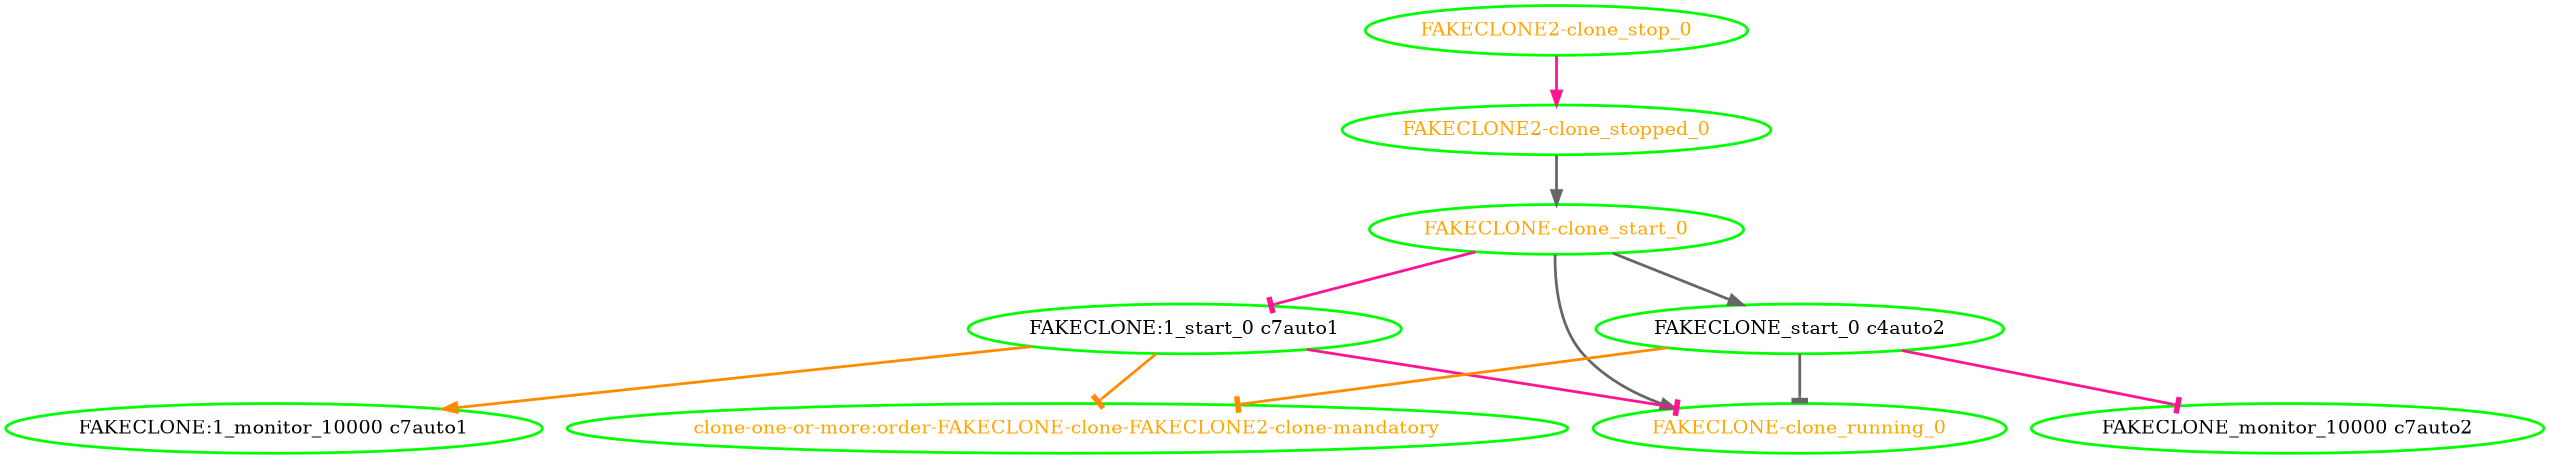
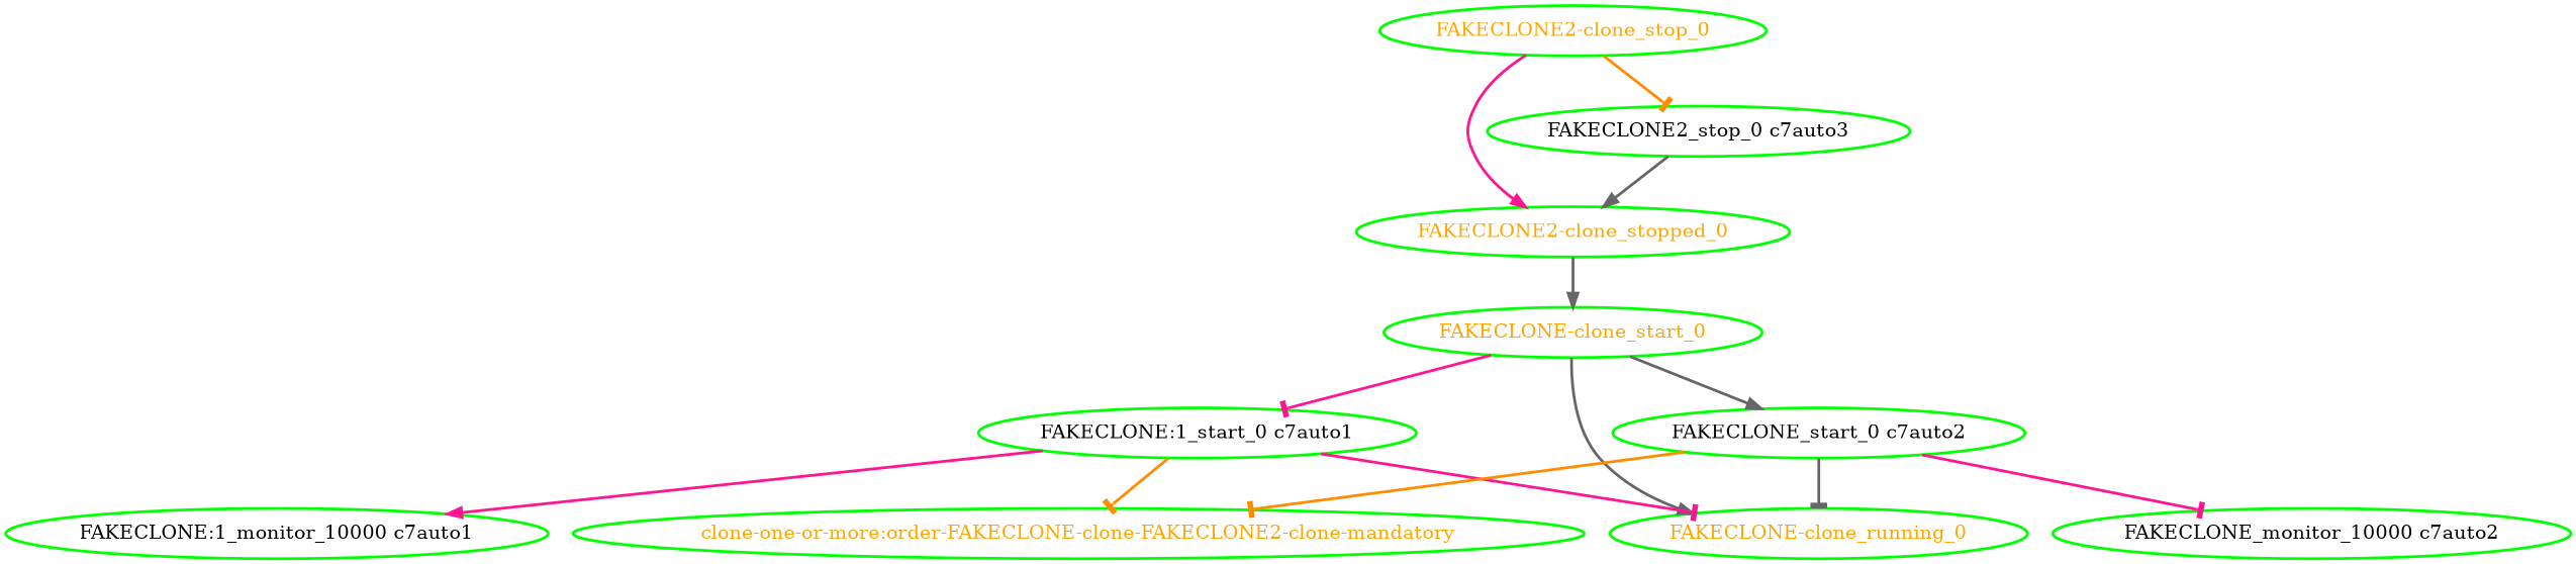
  digraph {
    node [color=green fontcolor=orange style=bold]
    edge [arrowhead=tee color=gray40 style=bold]
    "FAKECLONE-clone_start_0"
    "FAKECLONE-clone_running_0"
    "FAKECLONE:1_start_0 c7auto1" [fontcolor=black]
-   "FAKECLONE_start_0 c7auto2" [fontcolor=black label="FAKECLONE_start_0 c4auto2"]
+   "FAKECLONE_start_0 c7auto2" [fontcolor=black]
    "FAKECLONE:1_monitor_10000 c7auto1" [fontcolor=black]
    "clone-one-or-more:order-FAKECLONE-clone-FAKECLONE2-clone-mandatory"
    "FAKECLONE_monitor_10000 c7auto2" [fontcolor=black]
    "FAKECLONE2-clone_stop_0"
    "FAKECLONE2-clone_stopped_0"
+   "FAKECLONE2_stop_0 c7auto3" [fontcolor=black]
    "FAKECLONE-clone_start_0" -> "FAKECLONE-clone_running_0" [arrowhead=normal]
    "FAKECLONE-clone_start_0" -> "FAKECLONE:1_start_0 c7auto1" [color=deeppink]
    "FAKECLONE-clone_start_0" -> "FAKECLONE_start_0 c7auto2" [arrowhead=normal]
    "FAKECLONE:1_start_0 c7auto1" -> "FAKECLONE-clone_running_0" [color=deeppink]
-   "FAKECLONE:1_start_0 c7auto1" -> "FAKECLONE:1_monitor_10000 c7auto1" [arrowhead=normal color=darkorange]
+   "FAKECLONE:1_start_0 c7auto1" -> "FAKECLONE:1_monitor_10000 c7auto1" [arrowhead=normal color=deeppink]
    "FAKECLONE:1_start_0 c7auto1" -> "clone-one-or-more:order-FAKECLONE-clone-FAKECLONE2-clone-mandatory" [color=darkorange]
    "FAKECLONE_start_0 c7auto2" -> "FAKECLONE-clone_running_0"
    "FAKECLONE_start_0 c7auto2" -> "clone-one-or-more:order-FAKECLONE-clone-FAKECLONE2-clone-mandatory" [color=darkorange]
    "FAKECLONE_start_0 c7auto2" -> "FAKECLONE_monitor_10000 c7auto2" [color=deeppink]
    "FAKECLONE2-clone_stop_0" -> "FAKECLONE2-clone_stopped_0" [arrowhead=normal color=deeppink]
+   "FAKECLONE2-clone_stop_0" -> "FAKECLONE2_stop_0 c7auto3" [color=darkorange]
    "FAKECLONE2-clone_stopped_0" -> "FAKECLONE-clone_start_0" [arrowhead=normal]
+   "FAKECLONE2_stop_0 c7auto3" -> "FAKECLONE2-clone_stopped_0" [arrowhead=normal]
  }
